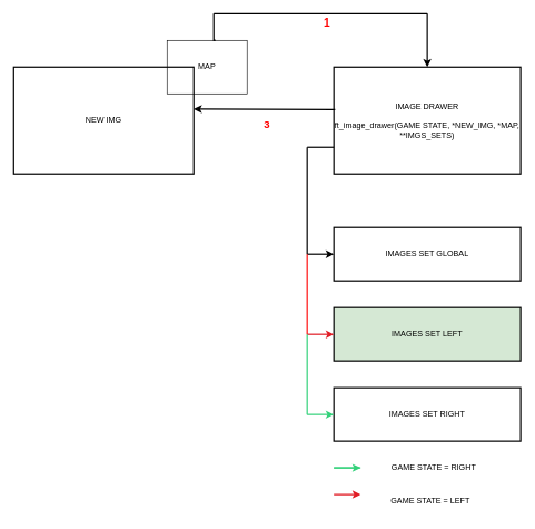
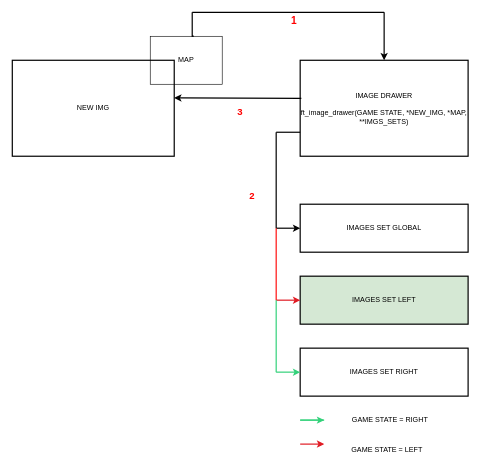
  <mxCell id="0" />
  <mxCell id="1" parent="0" />
  <mxCell id="2" value="NEW IMG" style="rounded=0;whiteSpace=wrap;html=1;fillColor=none;strokeWidth=2;" vertex="1" parent="1"><mxGeometry x="20" y="100" width="270" height="160" as="geometry" /></mxCell>
  <mxCell id="3" value="MAP" style="rounded=0;whiteSpace=wrap;html=1;fillColor=none;" vertex="1" parent="1"><mxGeometry x="250" y="60" width="120" height="80" as="geometry" /></mxCell>
  <mxCell id="4" value="&lt;div&gt;IMAGE DRAWER&lt;/div&gt;&lt;div&gt;&lt;br&gt;&lt;/div&gt;&lt;div&gt;ft_image_drawer(GAME STATE, *NEW_IMG, *MAP, **IMGS_SETS)&lt;br&gt;&lt;/div&gt;" style="rounded=0;whiteSpace=wrap;html=1;strokeWidth=2;" vertex="1" parent="1"><mxGeometry x="500" y="100" width="280" height="160" as="geometry" /></mxCell>
  <mxCell id="5" value="IMAGES SET GLOBAL" style="rounded=0;whiteSpace=wrap;html=1;strokeWidth=2;" vertex="1" parent="1"><mxGeometry x="500" y="340" width="280" height="80" as="geometry" /></mxCell>
  <mxCell id="6" value="IMAGES SET LEFT" style="rounded=0;whiteSpace=wrap;html=1;strokeWidth=2;fillColor=#d5e8d4;" vertex="1" parent="1"><mxGeometry x="500" y="460" width="280" height="80" as="geometry" /></mxCell>
  <mxCell id="7" value="IMAGES SET RIGHT" style="rounded=0;whiteSpace=wrap;html=1;strokeWidth=2;" vertex="1" parent="1"><mxGeometry x="500" y="580" width="280" height="80" as="geometry" /></mxCell>
  <mxCell id="8" value="" style="endArrow=none;html=1;rounded=0;entryX=0;entryY=0.75;entryDx=0;entryDy=0;strokeWidth=2;" edge="1" parent="1" target="4"><mxGeometry width="50" height="50" relative="1" as="geometry"><mxPoint x="460" y="220" as="sourcePoint" /><mxPoint x="420" y="410" as="targetPoint" /></mxGeometry></mxCell>
  <mxCell id="9" value="" style="endArrow=none;html=1;rounded=0;strokeWidth=2;" edge="1" parent="1"><mxGeometry width="50" height="50" relative="1" as="geometry"><mxPoint x="460" y="380" as="sourcePoint" /><mxPoint x="460" y="220" as="targetPoint" /></mxGeometry></mxCell>
  <mxCell id="10" value="" style="endArrow=classic;html=1;rounded=0;entryX=0;entryY=0.5;entryDx=0;entryDy=0;strokeWidth=2;" edge="1" parent="1" target="5"><mxGeometry width="50" height="50" relative="1" as="geometry"><mxPoint x="460" y="380" as="sourcePoint" /><mxPoint x="420" y="410" as="targetPoint" /></mxGeometry></mxCell>
  <mxCell id="11" value="" style="endArrow=none;html=1;rounded=0;strokeColor=#FF0F0F;endSize=11;strokeWidth=2;" edge="1" parent="1"><mxGeometry width="50" height="50" relative="1" as="geometry"><mxPoint x="460" y="500" as="sourcePoint" /><mxPoint x="460" y="380" as="targetPoint" /></mxGeometry></mxCell>
  <mxCell id="12" value="" style="endArrow=classic;html=1;rounded=0;entryX=0;entryY=0.5;entryDx=0;entryDy=0;strokeColor=light-dark(#e01b24, #ededed);strokeWidth=2;" edge="1" parent="1" target="6"><mxGeometry width="50" height="50" relative="1" as="geometry"><mxPoint x="460" y="500" as="sourcePoint" /><mxPoint x="420" y="530" as="targetPoint" /></mxGeometry></mxCell>
  <mxCell id="13" value="" style="endArrow=none;html=1;rounded=0;strokeColor=light-dark(#33d17a, #ff9090);strokeWidth=2;" edge="1" parent="1"><mxGeometry width="50" height="50" relative="1" as="geometry"><mxPoint x="460" y="620" as="sourcePoint" /><mxPoint x="460" y="500" as="targetPoint" /></mxGeometry></mxCell>
  <mxCell id="14" value="" style="endArrow=classic;html=1;rounded=0;entryX=0;entryY=0.5;entryDx=0;entryDy=0;strokeColor=#33D17A;strokeWidth=2;" edge="1" parent="1" target="7"><mxGeometry width="50" height="50" relative="1" as="geometry"><mxPoint x="460" y="620" as="sourcePoint" /><mxPoint x="420" y="430" as="targetPoint" /></mxGeometry></mxCell>
  <mxCell id="15" value="" style="endArrow=none;html=1;rounded=0;strokeColor=light-dark(#33d17a, #ff9090);strokeWidth=2;" edge="1" parent="1"><mxGeometry width="50" height="50" relative="1" as="geometry"><mxPoint x="540" y="700" as="sourcePoint" /><mxPoint x="500" y="700" as="targetPoint" /></mxGeometry></mxCell>
  <mxCell id="16" value="" style="endArrow=classic;html=1;rounded=0;entryX=0;entryY=0.5;entryDx=0;entryDy=0;strokeColor=light-dark(#e01b24, #ededed);strokeWidth=2;" edge="1" parent="1"><mxGeometry width="50" height="50" relative="1" as="geometry"><mxPoint x="500" y="740" as="sourcePoint" /><mxPoint x="540" y="740" as="targetPoint" /></mxGeometry></mxCell>
  <mxCell id="17" value="" style="endArrow=classic;html=1;rounded=0;entryX=0;entryY=0.5;entryDx=0;entryDy=0;strokeColor=#33D17A;strokeWidth=2;" edge="1" parent="1"><mxGeometry width="50" height="50" relative="1" as="geometry"><mxPoint x="500" y="700" as="sourcePoint" /><mxPoint x="540" y="700" as="targetPoint" /></mxGeometry></mxCell>
  <mxCell id="18" value="GAME STATE = RIGHT" style="text;html=1;align=center;verticalAlign=middle;whiteSpace=wrap;rounded=0;" vertex="1" parent="1"><mxGeometry x="560" y="680" width="180" height="40" as="geometry" /></mxCell>
  <mxCell id="19" value="GAME STATE = LEFT" style="text;html=1;align=center;verticalAlign=middle;whiteSpace=wrap;rounded=0;" vertex="1" parent="1"><mxGeometry x="555" y="730" width="180" height="40" as="geometry" /></mxCell>
  <mxCell id="20" value="" style="endArrow=none;html=1;rounded=0;exitX=0.605;exitY=-0.005;exitDx=0;exitDy=0;exitPerimeter=0;strokeWidth=2;" edge="1" parent="1" source="3"><mxGeometry width="50" height="50" relative="1" as="geometry"><mxPoint x="370" y="390" as="sourcePoint" /><mxPoint x="320" y="20" as="targetPoint" /><Array as="points"><mxPoint x="320" y="60" /></Array></mxGeometry></mxCell>
  <mxCell id="21" value="" style="endArrow=none;html=1;rounded=0;strokeWidth=2;" edge="1" parent="1"><mxGeometry width="50" height="50" relative="1" as="geometry"><mxPoint x="320" y="20" as="sourcePoint" /><mxPoint x="640" y="20" as="targetPoint" /></mxGeometry></mxCell>
  <mxCell id="22" value="&lt;b&gt;&lt;font style=&quot;font-size: 17px; color: rgb(255, 0, 0);&quot;&gt;1&lt;/font&gt;&lt;/b&gt;" style="text;html=1;align=center;verticalAlign=middle;whiteSpace=wrap;rounded=0;" vertex="1" parent="1"><mxGeometry x="460" y="20" width="60" height="30" as="geometry" /></mxCell>
  <mxCell id="23" value="" style="endArrow=classic;html=1;rounded=0;strokeWidth=2;" edge="1" parent="1" target="4"><mxGeometry width="50" height="50" relative="1" as="geometry"><mxPoint x="640" y="20" as="sourcePoint" /><mxPoint x="420" y="340" as="targetPoint" /></mxGeometry></mxCell>
  <mxCell id="24" value="" style="endArrow=classic;html=1;rounded=0;entryX=1.012;entryY=0.392;entryDx=0;entryDy=0;entryPerimeter=0;exitX=0.007;exitY=0.397;exitDx=0;exitDy=0;exitPerimeter=0;strokeWidth=2;" edge="1" parent="1" source="4"><mxGeometry width="50" height="50" relative="1" as="geometry"><mxPoint x="490" y="160" as="sourcePoint" /><mxPoint x="290" y="162.72" as="targetPoint" /></mxGeometry></mxCell>
+ <mxCell id="25" value="&lt;font style=&quot;font-size: 16px; color: rgb(255, 0, 0);&quot;&gt;&lt;b&gt;2&lt;/b&gt;&lt;/font&gt;" style="text;html=1;align=center;verticalAlign=middle;whiteSpace=wrap;rounded=0;" vertex="1" parent="1"><mxGeometry x="390" y="310" width="60" height="30" as="geometry" /></mxCell>
  <mxCell id="26" value="&lt;b&gt;&lt;font style=&quot;font-size: 16px; color: rgb(255, 0, 0);&quot;&gt;3&lt;/font&gt;&lt;/b&gt;" style="text;html=1;align=center;verticalAlign=middle;whiteSpace=wrap;rounded=0;" vertex="1" parent="1"><mxGeometry x="370" y="170" width="60" height="30" as="geometry" /></mxCell>
